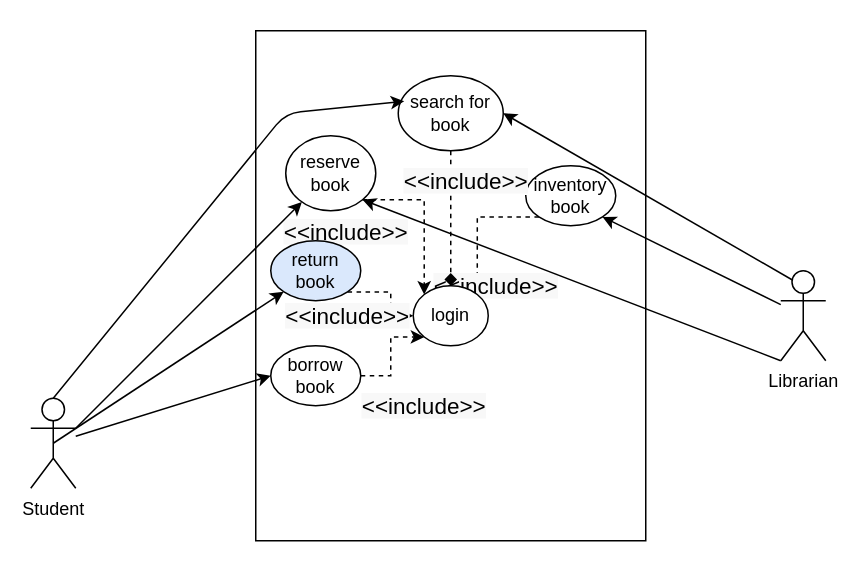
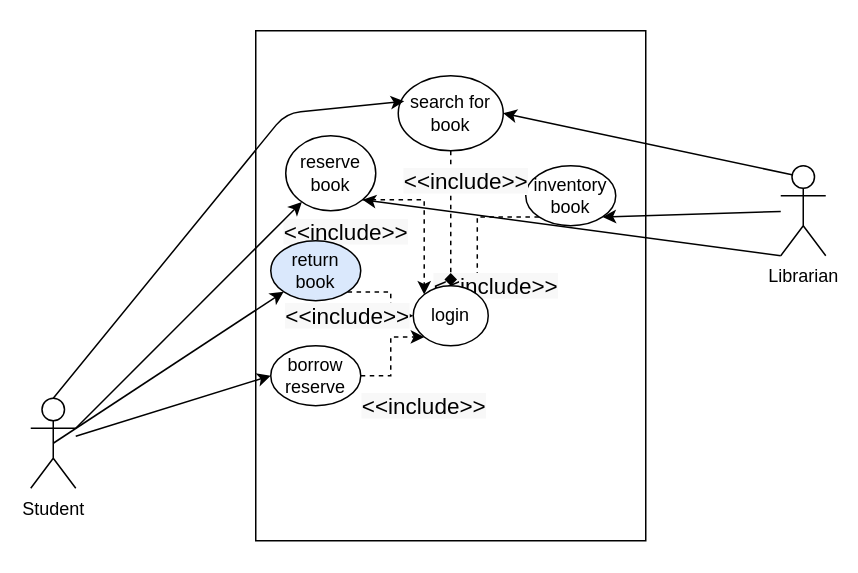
  <mxCell id="0" />
  <mxCell id="1" parent="0" />
  <mxCell id="2" value="" style="rounded=0;whiteSpace=wrap;html=1;" vertex="1" parent="1"><mxGeometry x="170" y="20" width="260" height="340" as="geometry" /></mxCell>
  <mxCell id="3" value="Student" style="shape=umlActor;verticalLabelPosition=bottom;labelBackgroundColor=#ffffff;verticalAlign=top;html=1;outlineConnect=0;" vertex="1" parent="1"><mxGeometry x="20" y="265" width="30" height="60" as="geometry" /></mxCell>
- <mxCell id="4" value="Librarian" style="shape=umlActor;verticalLabelPosition=bottom;labelBackgroundColor=#ffffff;verticalAlign=top;html=1;outlineConnect=0;" vertex="1" parent="1"><mxGeometry x="520" y="180" width="30" height="60" as="geometry" /></mxCell>
+ <mxCell id="4" value="Librarian" style="shape=umlActor;verticalLabelPosition=bottom;labelBackgroundColor=#ffffff;verticalAlign=top;html=1;outlineConnect=0;" vertex="1" parent="1"><mxGeometry x="520" y="110" width="30" height="60" as="geometry" /></mxCell>
  <mxCell id="5" value="&lt;span style=&quot;font-size: 15px ; font-style: normal ; font-weight: 400 ; letter-spacing: normal ; text-align: left ; text-indent: 0px ; text-transform: none ; word-spacing: 0px ; background-color: rgb(248 , 248 , 248) ; display: inline ; float: none&quot;&gt;&amp;lt;&amp;lt;include&amp;gt;&amp;gt;&lt;/span&gt;" style="edgeStyle=orthogonalEdgeStyle;rounded=0;orthogonalLoop=1;jettySize=auto;html=1;exitX=1;exitY=0.5;exitDx=0;exitDy=0;entryX=0;entryY=1;entryDx=0;entryDy=0;dashed=1;" edge="1" parent="1" source="6" target="22"><mxGeometry x="-0.414" y="-30" relative="1" as="geometry"><mxPoint x="-8" y="20" as="offset" /></mxGeometry></mxCell>
- <mxCell id="6" value="borrow book" style="ellipse;whiteSpace=wrap;html=1;" vertex="1" parent="1"><mxGeometry x="180" y="230" width="60" height="40" as="geometry" /></mxCell>
+ <mxCell id="6" value="borrow reserve" style="ellipse;whiteSpace=wrap;html=1;" vertex="1" parent="1"><mxGeometry x="180" y="230" width="60" height="40" as="geometry" /></mxCell>
  <mxCell id="7" value="&lt;span style=&quot;font-family: , &amp;#34;applelogo&amp;#34; , sans-serif ; font-size: 15px ; font-style: normal ; font-weight: 400 ; letter-spacing: normal ; text-align: left ; text-indent: 0px ; text-transform: none ; word-spacing: 0px ; background-color: rgb(248 , 248 , 248) ; display: inline ; float: none&quot;&gt;&amp;lt;&amp;lt;include&amp;gt;&amp;gt;&lt;/span&gt;" style="edgeStyle=orthogonalEdgeStyle;rounded=0;orthogonalLoop=1;jettySize=auto;html=1;exitX=1;exitY=1;exitDx=0;exitDy=0;entryX=0;entryY=0;entryDx=0;entryDy=0;dashed=1;" edge="1" parent="1" source="8" target="22"><mxGeometry x="0.187" y="-52" relative="1" as="geometry"><mxPoint as="offset" /></mxGeometry></mxCell>
  <mxCell id="8" value="reserve book" style="ellipse;whiteSpace=wrap;html=1;" vertex="1" parent="1"><mxGeometry x="190" y="90" width="60" height="50" as="geometry" /></mxCell>
  <mxCell id="9" value="&lt;span style=&quot;font-size: 15px ; font-style: normal ; font-weight: 400 ; letter-spacing: normal ; text-align: left ; text-indent: 0px ; text-transform: none ; word-spacing: 0px ; background-color: rgb(248 , 248 , 248) ; display: inline ; float: none&quot;&gt;&amp;lt;&amp;lt;include&amp;gt;&amp;gt;&lt;/span&gt;" style="edgeStyle=orthogonalEdgeStyle;rounded=0;orthogonalLoop=1;jettySize=auto;html=1;exitX=1;exitY=1;exitDx=0;exitDy=0;entryX=0;entryY=0.5;entryDx=0;entryDy=0;dashed=1;" edge="1" parent="1" source="10" target="22"><mxGeometry x="0.497" y="-29" relative="1" as="geometry"><mxPoint x="-29" y="-29" as="offset" /></mxGeometry></mxCell>
  <mxCell id="10" value="return book" style="ellipse;whiteSpace=wrap;html=1;fillColor=#dae8fc;" vertex="1" parent="1"><mxGeometry x="180" y="160" width="60" height="40" as="geometry" /></mxCell>
  <mxCell id="11" value="&lt;span style=&quot;font-size: 15px ; font-style: normal ; font-weight: 400 ; letter-spacing: normal ; text-align: left ; text-indent: 0px ; text-transform: none ; word-spacing: 0px ; background-color: rgb(248 , 248 , 248) ; display: inline ; float: none&quot;&gt;&amp;lt;&amp;lt;include&amp;gt;&amp;gt;&lt;/span&gt;" style="edgeStyle=orthogonalEdgeStyle;rounded=0;orthogonalLoop=1;jettySize=auto;html=1;exitX=0;exitY=1;exitDx=0;exitDy=0;entryX=1;entryY=0;entryDx=0;entryDy=0;dashed=1;" edge="1" parent="1" source="12" target="22"><mxGeometry x="0.874" y="12" relative="1" as="geometry"><mxPoint as="offset" /></mxGeometry></mxCell>
  <mxCell id="12" value="&lt;div&gt;inventory&lt;/div&gt;&lt;div&gt; book&lt;/div&gt;" style="ellipse;whiteSpace=wrap;html=1;" vertex="1" parent="1"><mxGeometry x="350" y="110" width="60" height="40" as="geometry" /></mxCell>
  <mxCell id="13" value="&lt;span style=&quot;font-family: , &amp;#34;applelogo&amp;#34; , sans-serif ; font-size: 15px ; font-style: normal ; font-weight: 400 ; letter-spacing: normal ; text-align: left ; text-indent: 0px ; text-transform: none ; word-spacing: 0px ; background-color: rgb(248 , 248 , 248) ; display: inline ; float: none&quot;&gt;&amp;lt;&amp;lt;include&amp;gt;&amp;gt;&lt;/span&gt;" style="edgeStyle=orthogonalEdgeStyle;rounded=0;orthogonalLoop=1;jettySize=auto;html=1;exitX=0.5;exitY=1;exitDx=0;exitDy=0;dashed=1;endArrow=diamond;" edge="1" parent="1" source="14" target="22"><mxGeometry x="-0.556" y="10" relative="1" as="geometry"><mxPoint as="offset" /></mxGeometry></mxCell>
  <mxCell id="14" value="search for book" style="ellipse;whiteSpace=wrap;html=1;" vertex="1" parent="1"><mxGeometry x="265" y="50" width="70" height="50" as="geometry" /></mxCell>
  <mxCell id="15" value="" style="endArrow=classic;html=1;entryX=1;entryY=1;entryDx=0;entryDy=0;" edge="1" parent="1" source="4" target="12"><mxGeometry width="50" height="50" relative="1" as="geometry"><mxPoint x="330" y="320" as="sourcePoint" /><mxPoint x="380" y="270" as="targetPoint" /></mxGeometry></mxCell>
  <mxCell id="16" value="" style="endArrow=classic;html=1;exitX=0.25;exitY=0.1;exitDx=0;exitDy=0;exitPerimeter=0;entryX=1;entryY=0.5;entryDx=0;entryDy=0;" edge="1" parent="1" source="4" target="14"><mxGeometry width="50" height="50" relative="1" as="geometry"><mxPoint x="330" y="320" as="sourcePoint" /><mxPoint x="380" y="270" as="targetPoint" /></mxGeometry></mxCell>
  <mxCell id="17" value="" style="endArrow=classic;html=1;exitX=0;exitY=1;exitDx=0;exitDy=0;exitPerimeter=0;entryX=1;entryY=1;entryDx=0;entryDy=0;" edge="1" parent="1" source="4" target="8"><mxGeometry width="50" height="50" relative="1" as="geometry"><mxPoint x="330" y="320" as="sourcePoint" /><mxPoint x="390" y="270" as="targetPoint" /></mxGeometry></mxCell>
  <mxCell id="18" value="" style="endArrow=classic;html=1;exitX=1;exitY=0.333;exitDx=0;exitDy=0;exitPerimeter=0;" edge="1" parent="1" source="3" target="8"><mxGeometry width="50" height="50" relative="1" as="geometry"><mxPoint x="330" y="320" as="sourcePoint" /><mxPoint x="380" y="270" as="targetPoint" /></mxGeometry></mxCell>
  <mxCell id="19" value="" style="endArrow=classic;html=1;exitX=0.5;exitY=0;exitDx=0;exitDy=0;exitPerimeter=0;entryX=0.057;entryY=0.34;entryDx=0;entryDy=0;entryPerimeter=0;" edge="1" parent="1" source="3" target="14"><mxGeometry width="50" height="50" relative="1" as="geometry"><mxPoint x="20" y="140" as="sourcePoint" /><mxPoint x="70" y="90" as="targetPoint" /><Array as="points"><mxPoint x="190" y="75" /></Array></mxGeometry></mxCell>
  <mxCell id="20" value="" style="endArrow=classic;html=1;exitX=0.5;exitY=0.5;exitDx=0;exitDy=0;exitPerimeter=0;" edge="1" parent="1" source="3" target="10"><mxGeometry width="50" height="50" relative="1" as="geometry"><mxPoint x="330" y="320" as="sourcePoint" /><mxPoint x="380" y="270" as="targetPoint" /></mxGeometry></mxCell>
  <mxCell id="21" value="" style="endArrow=classic;html=1;entryX=0;entryY=0.5;entryDx=0;entryDy=0;" edge="1" parent="1" source="3" target="6"><mxGeometry width="50" height="50" relative="1" as="geometry"><mxPoint x="330" y="320" as="sourcePoint" /><mxPoint x="380" y="270" as="targetPoint" /></mxGeometry></mxCell>
  <mxCell id="22" value="login" style="ellipse;whiteSpace=wrap;html=1;" vertex="1" parent="1"><mxGeometry x="275" y="190" width="50" height="40" as="geometry" /></mxCell>
